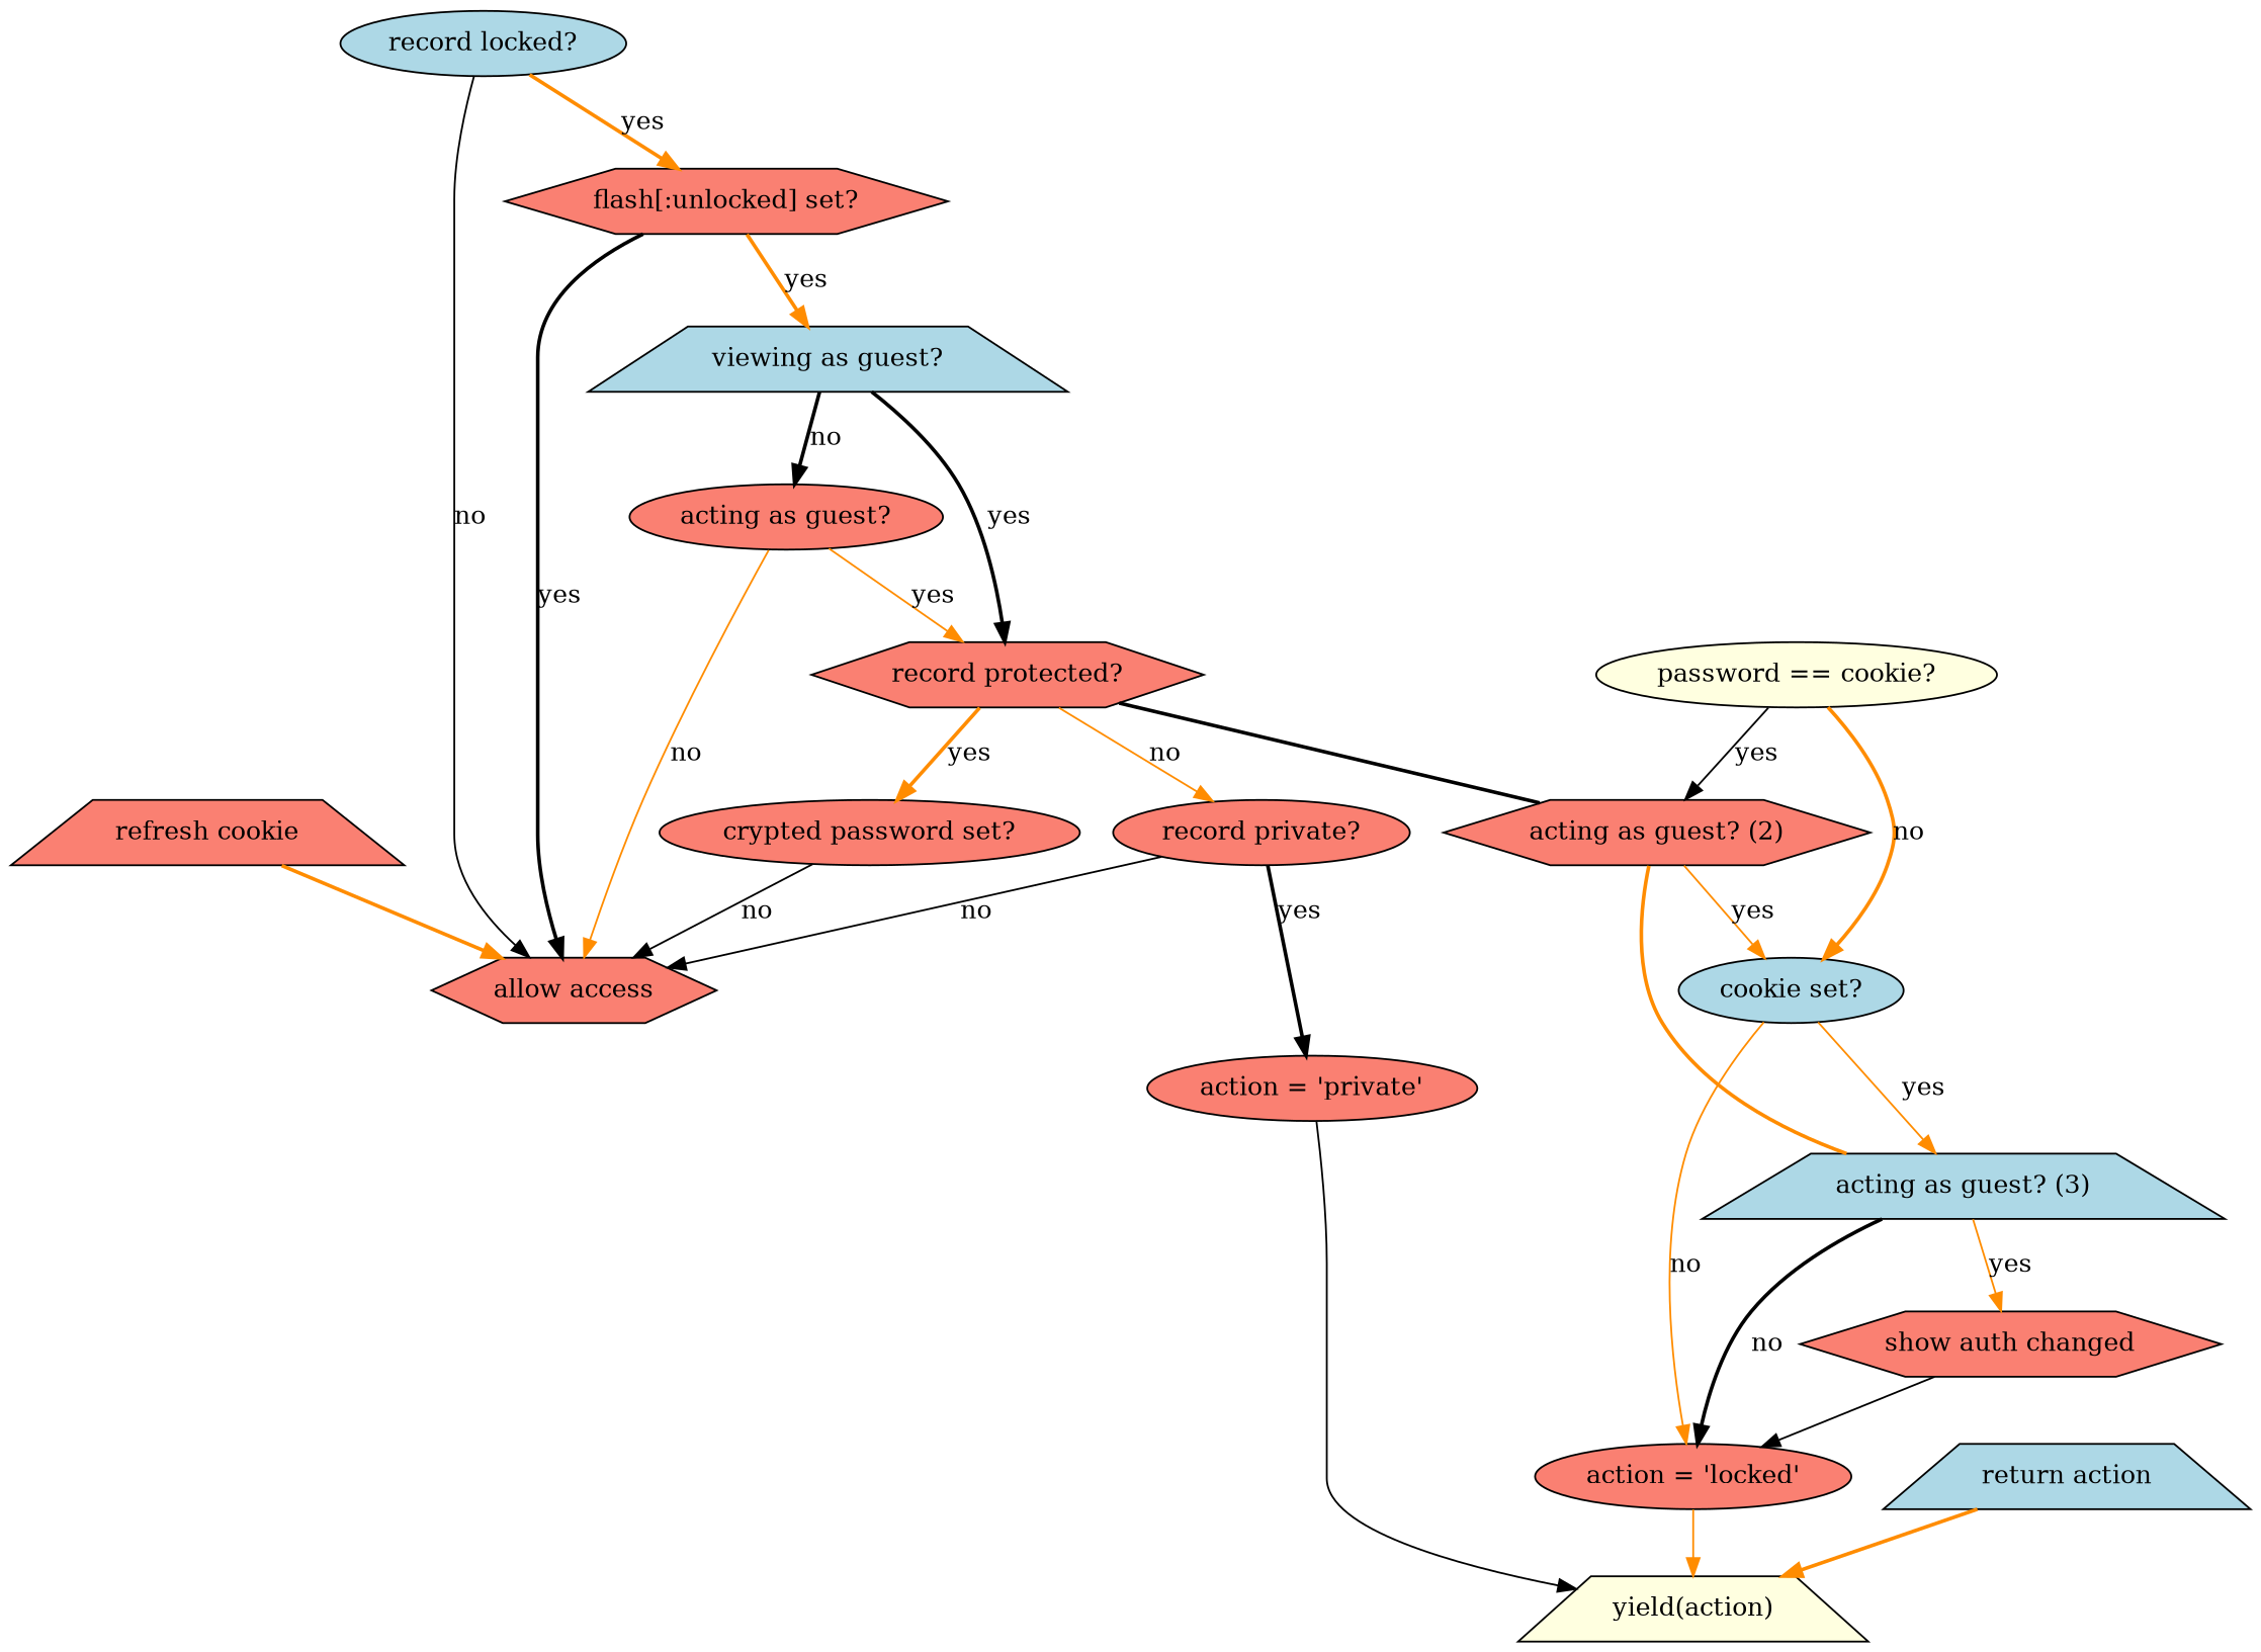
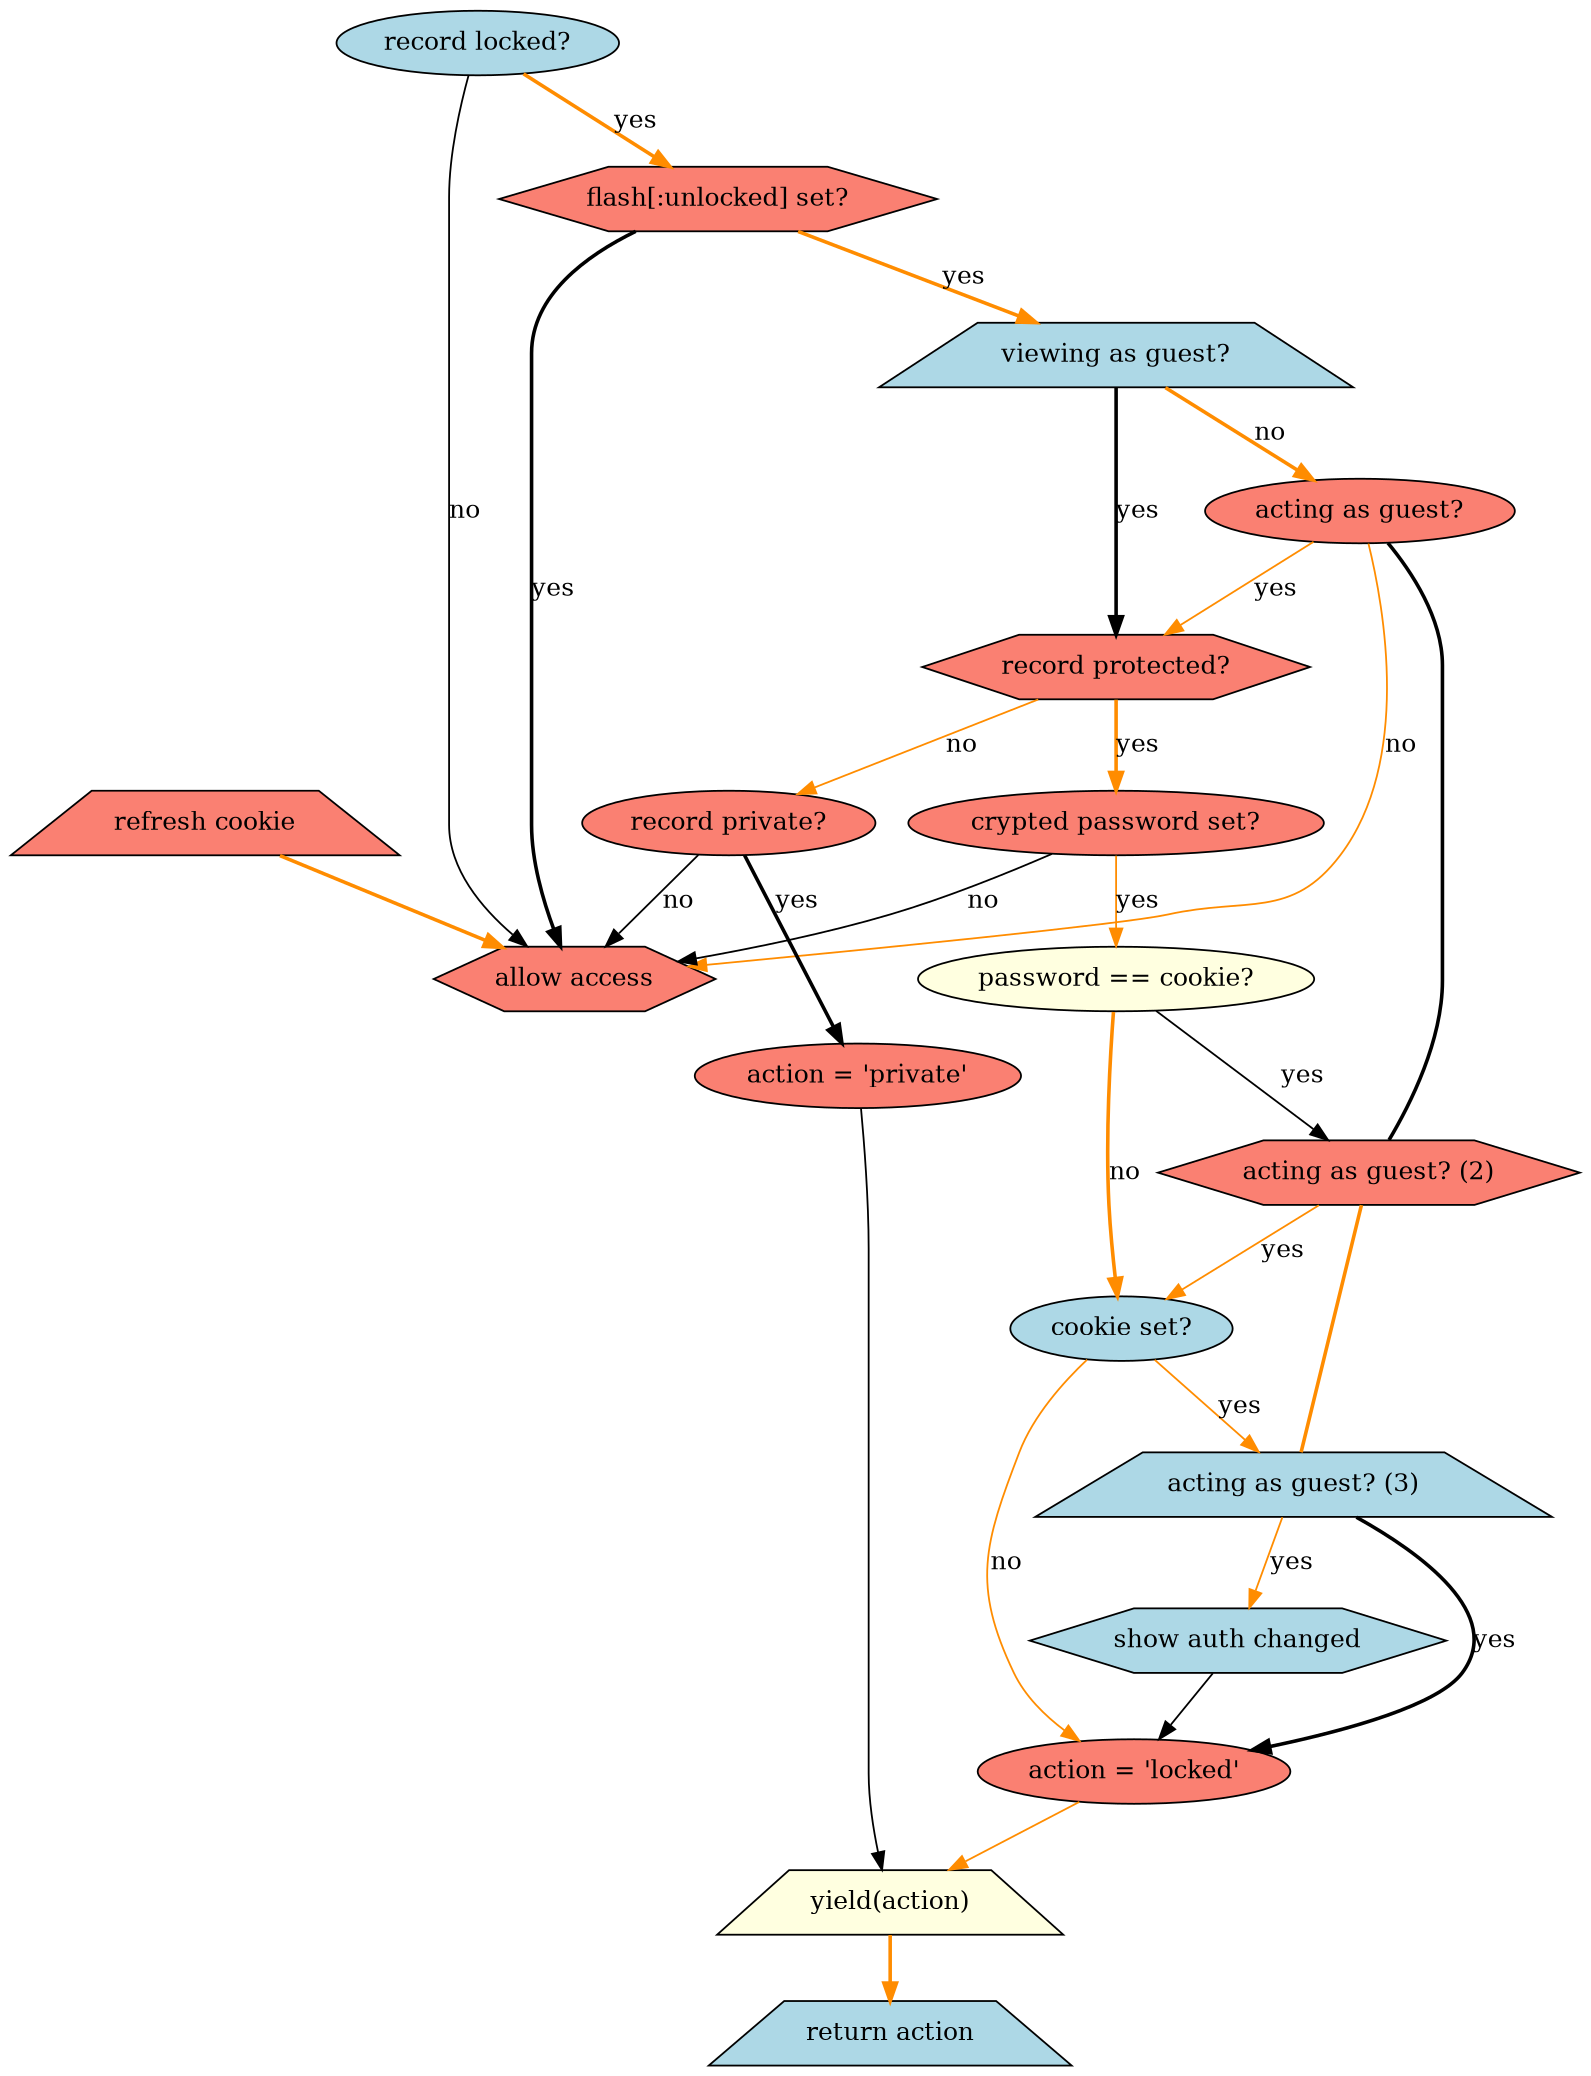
  digraph {
    node [fillcolor=salmon shape=ellipse style=filled]
    edge [color=darkorange style=solid]
    "refresh cookie" [shape=trapezium]
-   "show auth changed" [shape=hexagon]
+   "show auth changed" [fillcolor=lightblue shape=hexagon]
    "action = 'locked'"
    "action = 'private'"
    "yield(action)" [fillcolor=lightyellow shape=trapezium]
    "return action" [fillcolor=lightblue shape=trapezium]
    "allow access" [shape=hexagon]
    "record locked?" [fillcolor=lightblue]
    "flash[:unlocked] set?" [shape=hexagon]
    "viewing as guest?" [fillcolor=lightblue shape=trapezium]
    "acting as guest?"
    "acting as guest? (2)" [shape=hexagon]
    "acting as guest? (3)" [fillcolor=lightblue shape=trapezium]
    "record protected?" [shape=hexagon]
    "crypted password set?"
    "cookie set?" [fillcolor=lightblue]
    "password == cookie?" [fillcolor=lightyellow]
    "record private?"
    subgraph sub_1 {
      "refresh cookie"
      "show auth changed"
      "action = 'locked'"
      "action = 'private'"
      "yield(action)"
      "return action"
      "allow access"
    }
    subgraph sub_2 {
      "record locked?"
      "flash[:unlocked] set?"
      "viewing as guest?"
      "acting as guest?"
      "acting as guest? (2)"
      "acting as guest? (3)"
      "record protected?"
      "crypted password set?"
      "cookie set?"
      "password == cookie?"
      "record private?"
    }
    "refresh cookie" -> "allow access" [style=bold]
    "show auth changed" -> "action = 'locked'" [color=black]
    "action = 'locked'" -> "yield(action)"
    "action = 'private'" -> "yield(action)" [color=black]
-   "return action" -> "yield(action)" [style=bold]
+   "yield(action)" -> "return action" [style=bold]
    "record locked?" -> "allow access" [color=black label=no]
    "record locked?" -> "flash[:unlocked] set?" [label=yes style=bold]
    "flash[:unlocked] set?" -> "allow access" [color=black label=yes style=bold]
    "flash[:unlocked] set?" -> "viewing as guest?" [label=yes style=bold]
-   "viewing as guest?" -> "acting as guest?" [color=black label=no style=bold]
+   "viewing as guest?" -> "acting as guest?" [label=no style=bold]
    "viewing as guest?" -> "record protected?" [color=black label=yes style=bold]
    "acting as guest?" -> "allow access" [label=no]
-   "record protected?" -> "acting as guest? (2)" [arrowhead=none color=black style=bold]
+   "acting as guest?" -> "acting as guest? (2)" [arrowhead=none color=black style=bold]
    "acting as guest?" -> "record protected?" [label=yes]
    "acting as guest? (2)" -> "acting as guest? (3)" [arrowhead=none style=bold]
    "acting as guest? (2)" -> "cookie set?" [label=yes]
    "acting as guest? (3)" -> "show auth changed" [label=yes]
-   "acting as guest? (3)" -> "action = 'locked'" [color=black label=no style=bold]
+   "acting as guest? (3)" -> "action = 'locked'" [color=black label=yes style=bold]
    "record protected?" -> "crypted password set?" [label=yes style=bold]
    "record protected?" -> "record private?" [label=no]
    "crypted password set?" -> "allow access" [color=black label=no]
+   "crypted password set?" -> "password == cookie?" [label=yes]
    "cookie set?" -> "action = 'locked'" [label=no]
    "cookie set?" -> "acting as guest? (3)" [label=yes]
    "password == cookie?" -> "acting as guest? (2)" [color=black label=yes]
    "password == cookie?" -> "cookie set?" [label=no style=bold]
    "record private?" -> "action = 'private'" [color=black label=yes style=bold]
    "record private?" -> "allow access" [color=black label=no]
  }
